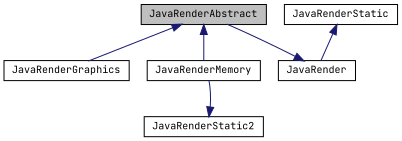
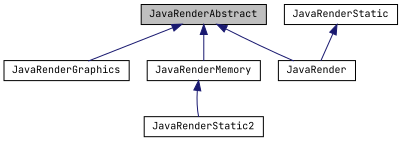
  digraph {
    fontname="JetBrains Mono"
    node [color=black fontname="JetBrains Mono" fontsize=10 shape=record]
    edge [color=midnightblue dir=back fontname="JetBrains Mono" fontsize=10 labelfontname=FreeSans labelfontsize=10 style=solid]
    n1 [fillcolor=grey75 fontcolor=black height=0.2 label=JavaRenderAbstract style=filled width=0.4]
    n2 [height=0.2 label=JavaRenderGraphics width=0.4]
    n3 [height=0.2 label=JavaRenderMemory width=0.4]
    n4 [height=0.2 label=JavaRenderStatic2 width=0.4]
    n5 [height=0.2 label=JavaRender width=0.4]
    n6 [height=0.2 label=JavaRenderStatic width=0.4]
    n1 -> n2
    n1 -> n3
-   n4 -> n3
-   n5 -> n1
+   n3 -> n4
+   n1 -> n5
    n6 -> n5
  }
